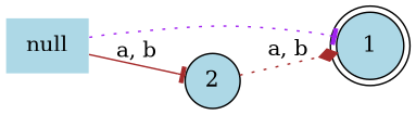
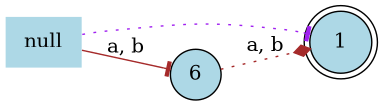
  digraph {
    rankdir=LR
    node [fillcolor=lightblue style=filled]
    edge [arrowhead=tee color=brown style=dotted]
    null [shape=plaintext]
    1 [shape=doublecircle]
-   2 [shape=circle]
+   2 [shape=circle label=6]
    null -> 1 [color=purple]
    null -> 2 [label="a, b" style=solid]
    2 -> 1 [arrowhead=diamond label="a, b"]
  }
